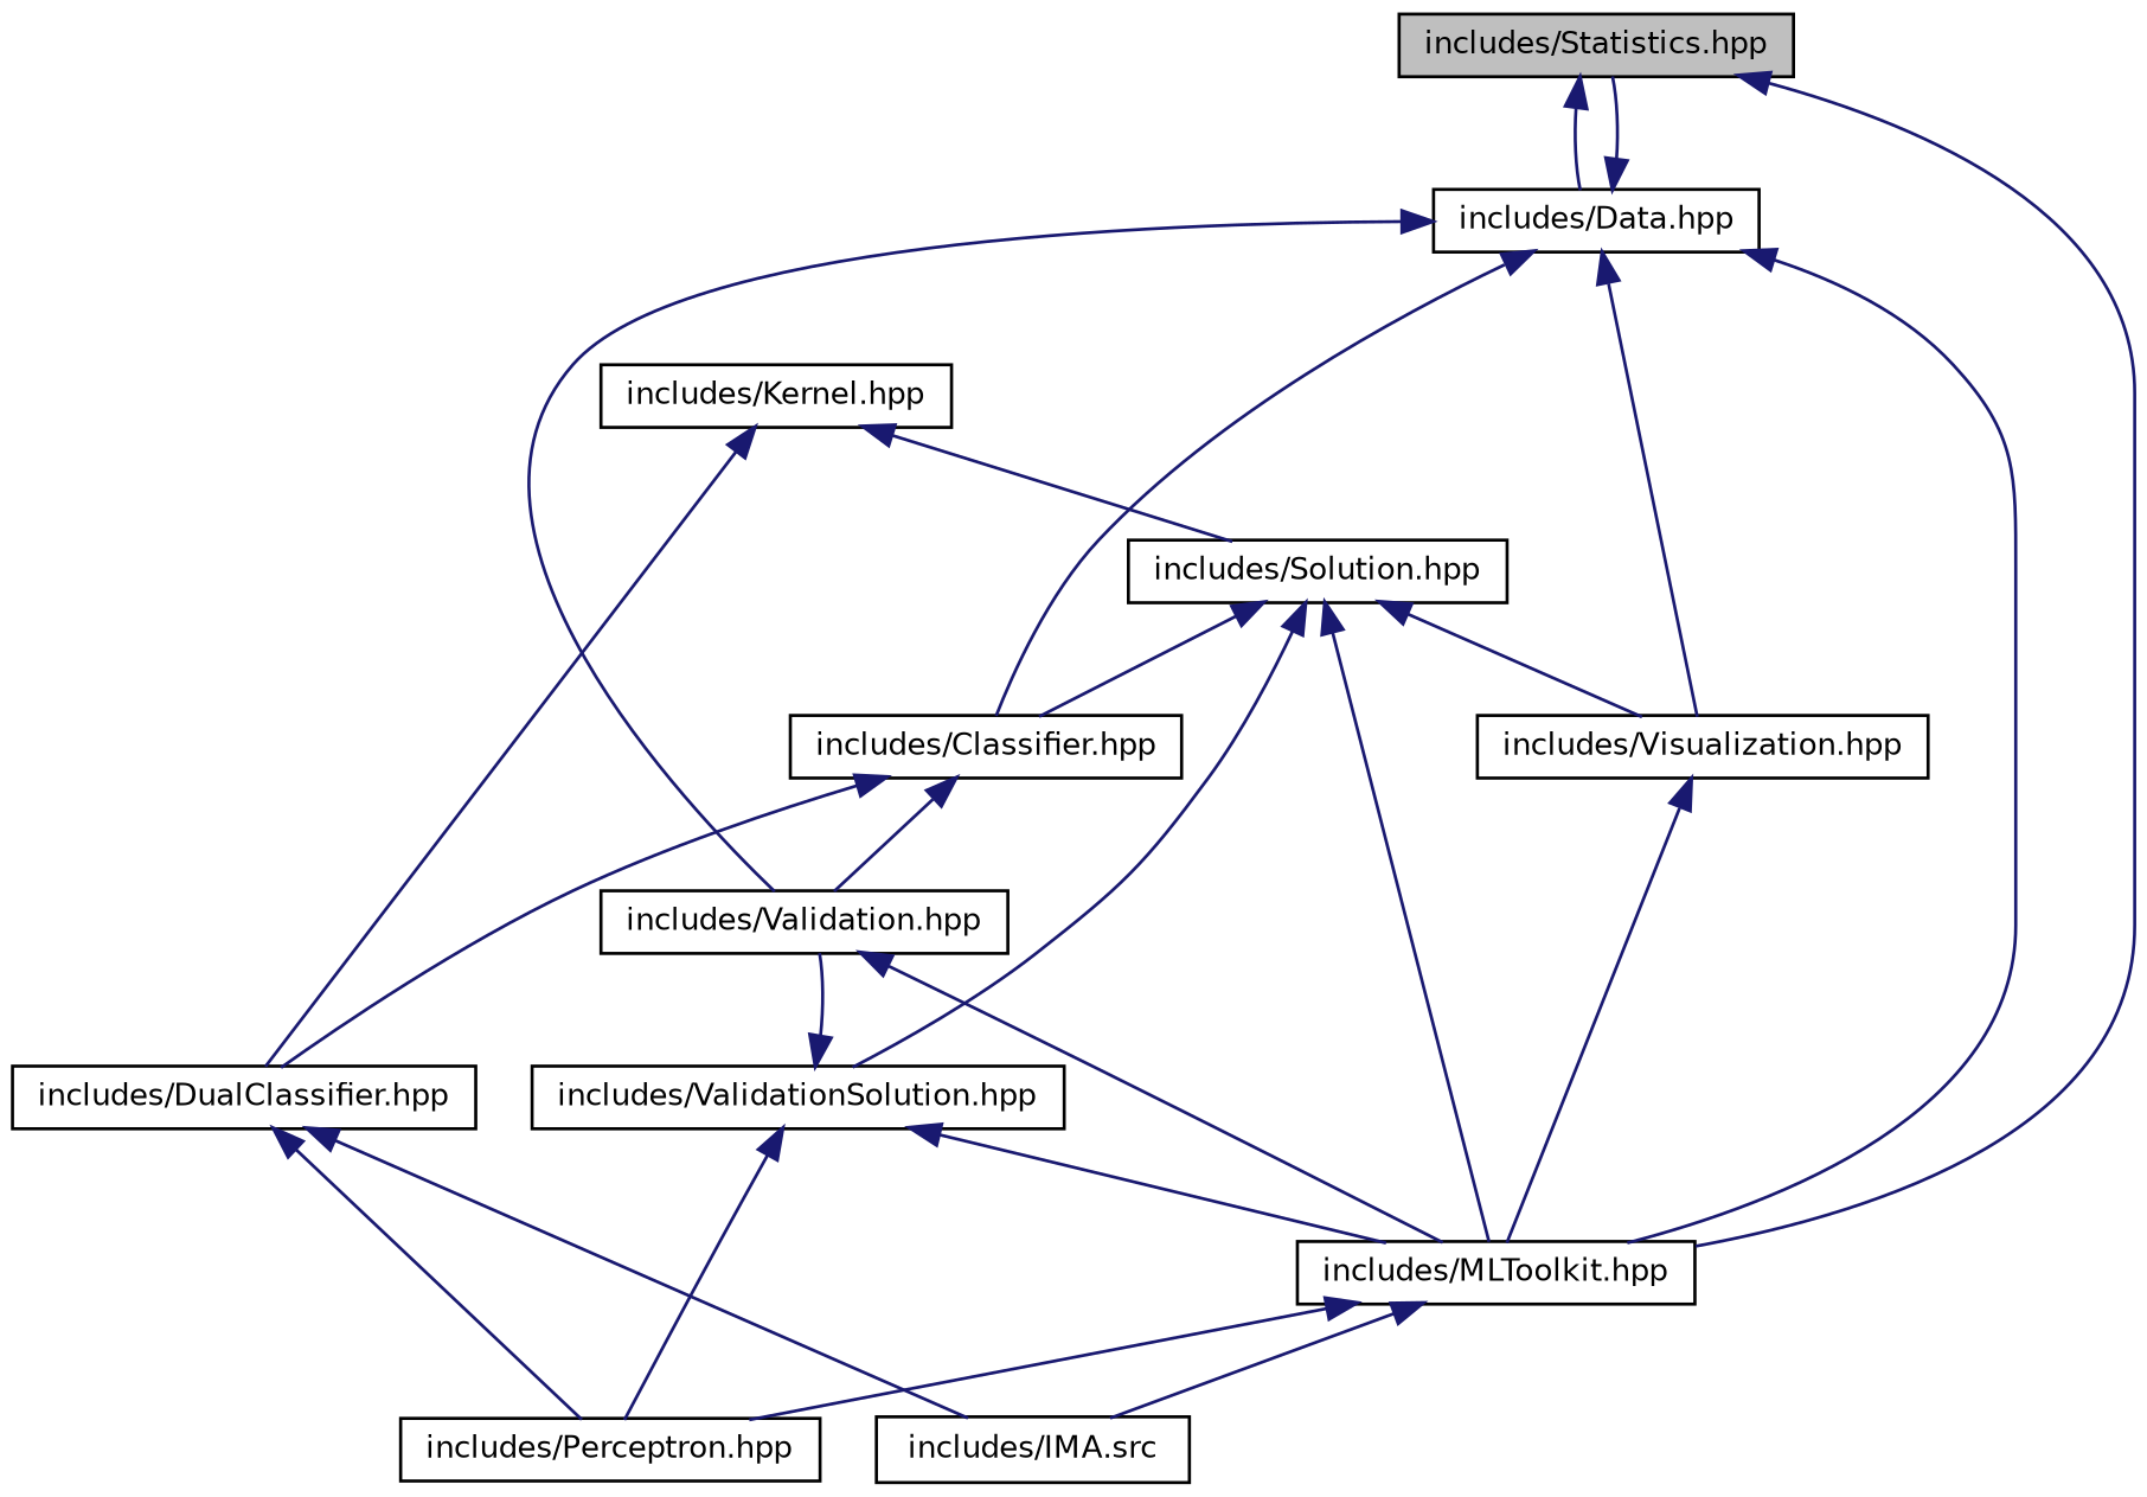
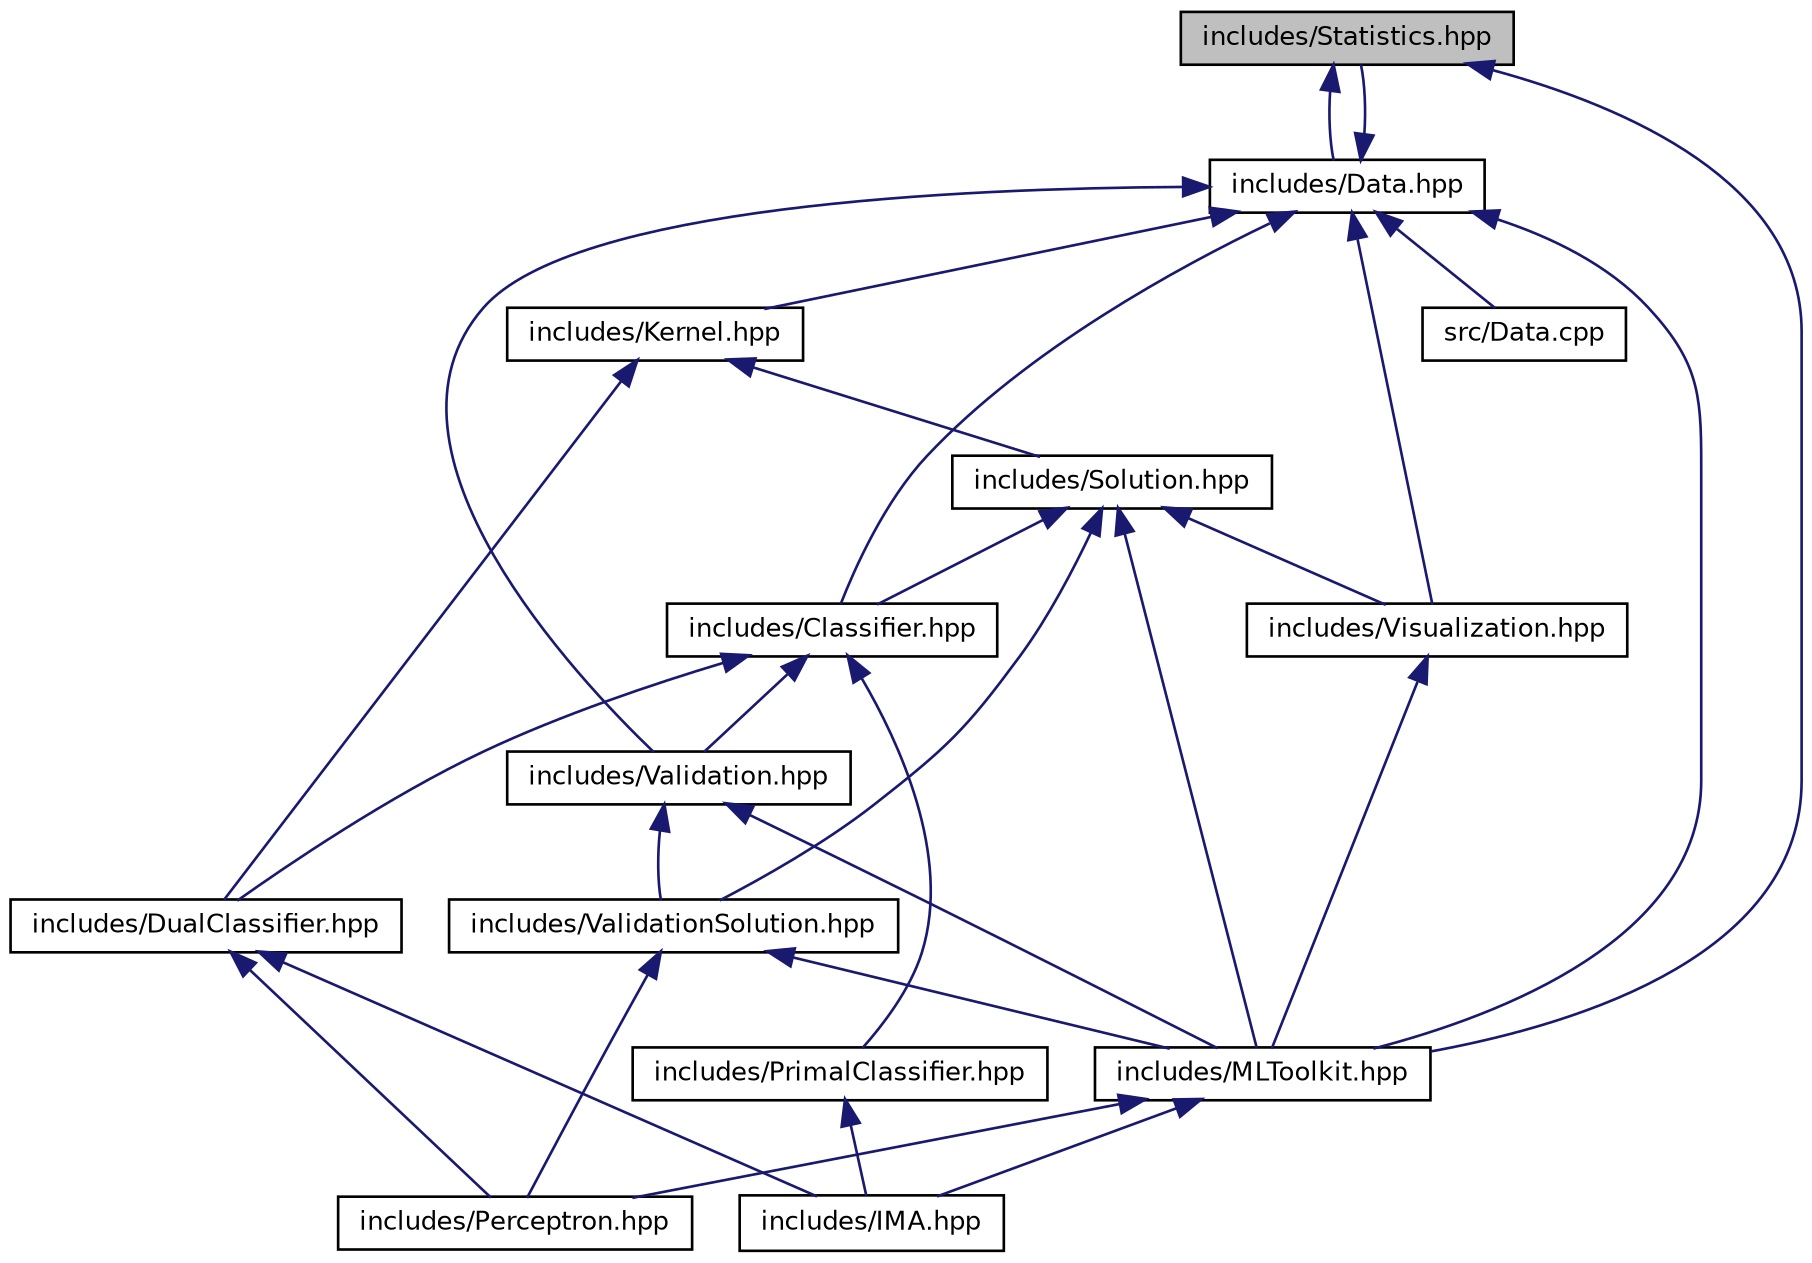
  digraph {
    node [color=black fillcolor=white fontname=Helvetica fontsize=10 shape=record style=filled]
    edge [color=midnightblue dir=back fontname=Helvetica fontsize=10 labelfontname=Helvetica labelfontsize=10 style=solid]
    n1 [fillcolor=grey75 fontcolor=black height=0.2 label="includes/Statistics.hpp" width=0.4]
    n2 [height=0.2 label="includes/Data.hpp" width=0.4]
    n3 [height=0.2 label="includes/MLToolkit.hpp" width=0.4]
    n4 [height=0.2 label="includes/Kernel.hpp" width=0.4]
    n5 [height=0.2 label="includes/Classifier.hpp" width=0.4]
    n6 [height=0.2 label="includes/Validation.hpp" width=0.4]
    n7 [height=0.2 label="includes/Visualization.hpp" width=0.4]
-   n9 [height=0.2 label="includes/IMA.src" width=0.4]
+   n8 [height=0.2 label="src/Data.cpp" width=0.4]
+   n9 [height=0.2 label="includes/IMA.hpp" width=0.4]
    n10 [height=0.2 label="includes/Perceptron.hpp" width=0.4]
    n11 [height=0.2 label="includes/Solution.hpp" width=0.4]
    n12 [height=0.2 label="includes/DualClassifier.hpp" width=0.4]
+   n13 [height=0.2 label="includes/PrimalClassifier.hpp" width=0.4]
    n14 [height=0.2 label="includes/ValidationSolution.hpp" width=0.4]
    n1 -> n2
    n1 -> n3
    n2 -> n1
    n2 -> n3
+   n2 -> n4
    n2 -> n5
    n2 -> n6
    n2 -> n7
+   n2 -> n8
    n3 -> n9
    n3 -> n10
    n4 -> n11
    n4 -> n12
    n5 -> n6
    n5 -> n12
+   n5 -> n13
    n6 -> n3
    n7 -> n3
    n11 -> n3
    n11 -> n5
    n11 -> n7
    n11 -> n14
    n12 -> n9
    n12 -> n10
+   n13 -> n9
    n14 -> n3
-   n14 -> n6
+   n6 -> n14
    n14 -> n10
  }
